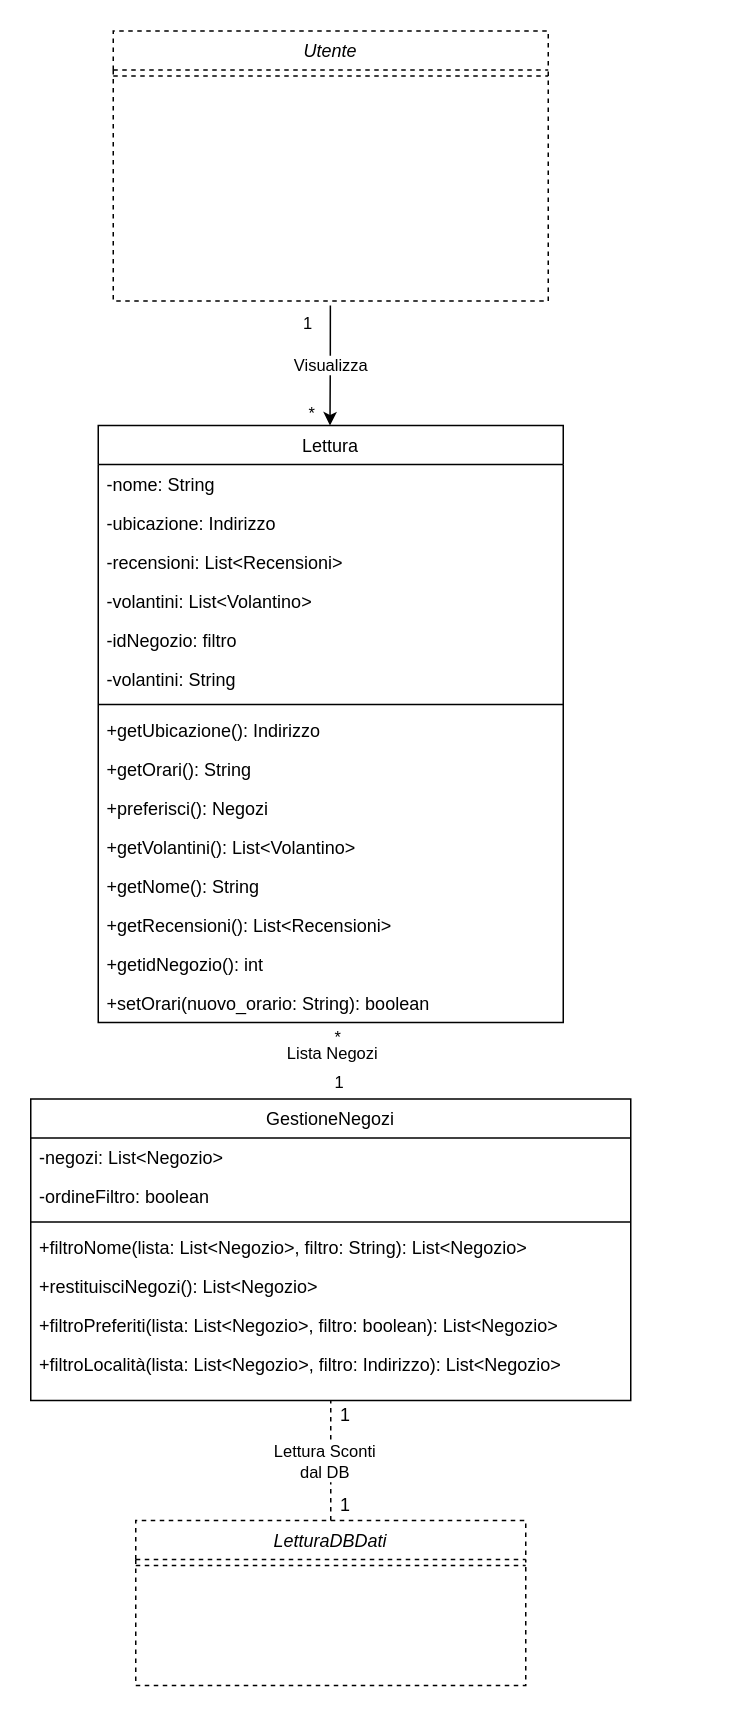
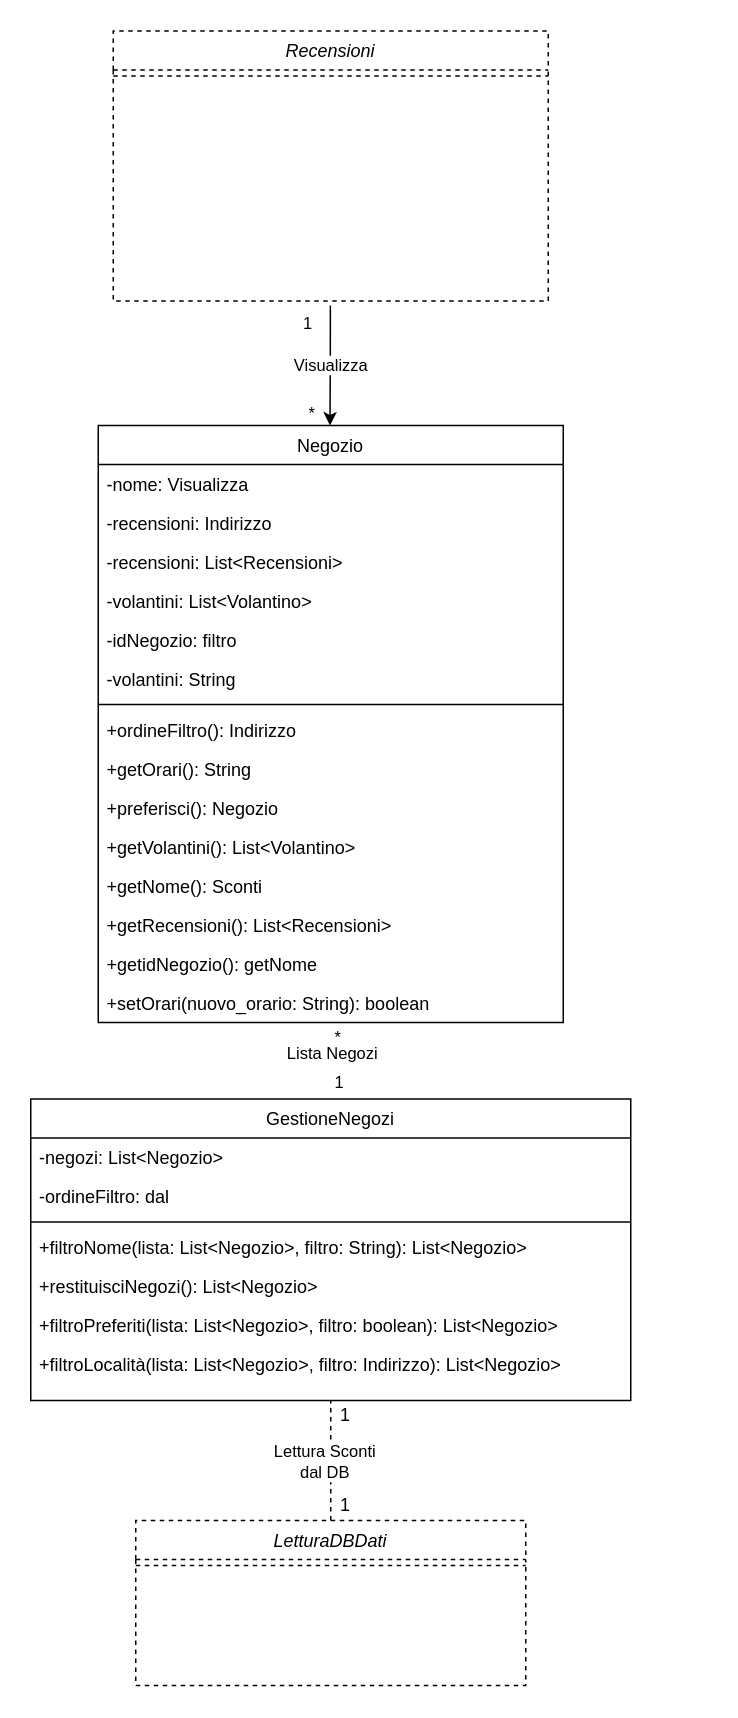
  <mxCell id="0" />
  <mxCell id="1" parent="0" />
- <mxCell id="2" value="Lettura" style="swimlane;fontStyle=0;align=center;verticalAlign=top;childLayout=stackLayout;horizontal=1;startSize=26;horizontalStack=0;resizeParent=1;resizeLast=0;collapsible=1;marginBottom=0;rounded=0;shadow=0;strokeWidth=1;" parent="1" vertex="1"><mxGeometry x="65" y="283" width="310" height="398" as="geometry"><mxRectangle x="-1070" y="-380" width="170" height="26" as="alternateBounds" /></mxGeometry></mxCell>
- <mxCell id="3" value="-nome: String" style="text;align=left;verticalAlign=top;spacingLeft=4;spacingRight=4;overflow=hidden;rotatable=0;points=[[0,0.5],[1,0.5]];portConstraint=eastwest;" parent="2" vertex="1"><mxGeometry y="26" width="310" height="26" as="geometry" /></mxCell>
- <mxCell id="4" value="-ubicazione: Indirizzo" style="text;align=left;verticalAlign=top;spacingLeft=4;spacingRight=4;overflow=hidden;rotatable=0;points=[[0,0.5],[1,0.5]];portConstraint=eastwest;" parent="2" vertex="1"><mxGeometry y="52" width="310" height="26" as="geometry" /></mxCell>
+ <mxCell id="2" value="Negozio" style="swimlane;fontStyle=0;align=center;verticalAlign=top;childLayout=stackLayout;horizontal=1;startSize=26;horizontalStack=0;resizeParent=1;resizeLast=0;collapsible=1;marginBottom=0;rounded=0;shadow=0;strokeWidth=1;" parent="1" vertex="1"><mxGeometry x="65" y="283" width="310" height="398" as="geometry"><mxRectangle x="-1070" y="-380" width="170" height="26" as="alternateBounds" /></mxGeometry></mxCell>
+ <mxCell id="3" value="-nome: Visualizza" style="text;align=left;verticalAlign=top;spacingLeft=4;spacingRight=4;overflow=hidden;rotatable=0;points=[[0,0.5],[1,0.5]];portConstraint=eastwest;" parent="2" vertex="1"><mxGeometry y="26" width="310" height="26" as="geometry" /></mxCell>
+ <mxCell id="4" value="-recensioni: Indirizzo" style="text;align=left;verticalAlign=top;spacingLeft=4;spacingRight=4;overflow=hidden;rotatable=0;points=[[0,0.5],[1,0.5]];portConstraint=eastwest;" parent="2" vertex="1"><mxGeometry y="52" width="310" height="26" as="geometry" /></mxCell>
  <mxCell id="5" value="-recensioni: List&lt;Recensioni&gt;" style="text;align=left;verticalAlign=top;spacingLeft=4;spacingRight=4;overflow=hidden;rotatable=0;points=[[0,0.5],[1,0.5]];portConstraint=eastwest;" parent="2" vertex="1"><mxGeometry y="78" width="310" height="26" as="geometry" /></mxCell>
  <mxCell id="6" value="-volantini: List&lt;Volantino&gt;" style="text;align=left;verticalAlign=top;spacingLeft=4;spacingRight=4;overflow=hidden;rotatable=0;points=[[0,0.5],[1,0.5]];portConstraint=eastwest;" parent="2" vertex="1"><mxGeometry y="104" width="310" height="26" as="geometry" /></mxCell>
  <mxCell id="7" value="-idNegozio: filtro" style="text;align=left;verticalAlign=top;spacingLeft=4;spacingRight=4;overflow=hidden;rotatable=0;points=[[0,0.5],[1,0.5]];portConstraint=eastwest;" vertex="1" parent="2"><mxGeometry y="130" width="310" height="26" as="geometry" /></mxCell>
  <mxCell id="8" value="-volantini: String" style="text;align=left;verticalAlign=top;spacingLeft=4;spacingRight=4;overflow=hidden;rotatable=0;points=[[0,0.5],[1,0.5]];portConstraint=eastwest;" parent="2" vertex="1"><mxGeometry y="156" width="310" height="26" as="geometry" /></mxCell>
  <mxCell id="9" value="" style="line;html=1;strokeWidth=1;align=left;verticalAlign=middle;spacingTop=-1;spacingLeft=3;spacingRight=3;rotatable=0;labelPosition=right;points=[];portConstraint=eastwest;" parent="2" vertex="1"><mxGeometry y="182" width="310" height="8" as="geometry" /></mxCell>
- <mxCell id="10" value="+getUbicazione(): Indirizzo" style="text;align=left;verticalAlign=top;spacingLeft=4;spacingRight=4;overflow=hidden;rotatable=0;points=[[0,0.5],[1,0.5]];portConstraint=eastwest;" parent="2" vertex="1"><mxGeometry y="190" width="310" height="26" as="geometry" /></mxCell>
+ <mxCell id="10" value="+ordineFiltro(): Indirizzo" style="text;align=left;verticalAlign=top;spacingLeft=4;spacingRight=4;overflow=hidden;rotatable=0;points=[[0,0.5],[1,0.5]];portConstraint=eastwest;" parent="2" vertex="1"><mxGeometry y="190" width="310" height="26" as="geometry" /></mxCell>
  <mxCell id="11" value="+getOrari(): String" style="text;align=left;verticalAlign=top;spacingLeft=4;spacingRight=4;overflow=hidden;rotatable=0;points=[[0,0.5],[1,0.5]];portConstraint=eastwest;" parent="2" vertex="1"><mxGeometry y="216" width="310" height="26" as="geometry" /></mxCell>
- <mxCell id="12" value="+preferisci(): Negozi" style="text;align=left;verticalAlign=top;spacingLeft=4;spacingRight=4;overflow=hidden;rotatable=0;points=[[0,0.5],[1,0.5]];portConstraint=eastwest;" parent="2" vertex="1"><mxGeometry y="242" width="310" height="26" as="geometry" /></mxCell>
+ <mxCell id="12" value="+preferisci(): Negozio" style="text;align=left;verticalAlign=top;spacingLeft=4;spacingRight=4;overflow=hidden;rotatable=0;points=[[0,0.5],[1,0.5]];portConstraint=eastwest;" parent="2" vertex="1"><mxGeometry y="242" width="310" height="26" as="geometry" /></mxCell>
  <mxCell id="13" value="+getVolantini(): List&lt;Volantino&gt;" style="text;align=left;verticalAlign=top;spacingLeft=4;spacingRight=4;overflow=hidden;rotatable=0;points=[[0,0.5],[1,0.5]];portConstraint=eastwest;" parent="2" vertex="1"><mxGeometry y="268" width="310" height="26" as="geometry" /></mxCell>
- <mxCell id="14" value="+getNome(): String" style="text;align=left;verticalAlign=top;spacingLeft=4;spacingRight=4;overflow=hidden;rotatable=0;points=[[0,0.5],[1,0.5]];portConstraint=eastwest;" vertex="1" parent="2"><mxGeometry y="294" width="310" height="26" as="geometry" /></mxCell>
+ <mxCell id="14" value="+getNome(): Sconti" style="text;align=left;verticalAlign=top;spacingLeft=4;spacingRight=4;overflow=hidden;rotatable=0;points=[[0,0.5],[1,0.5]];portConstraint=eastwest;" vertex="1" parent="2"><mxGeometry y="294" width="310" height="26" as="geometry" /></mxCell>
  <mxCell id="15" value="+getRecensioni(): List&lt;Recensioni&gt;" style="text;align=left;verticalAlign=top;spacingLeft=4;spacingRight=4;overflow=hidden;rotatable=0;points=[[0,0.5],[1,0.5]];portConstraint=eastwest;" vertex="1" parent="2"><mxGeometry y="320" width="310" height="26" as="geometry" /></mxCell>
- <mxCell id="16" value="+getidNegozio(): int" style="text;align=left;verticalAlign=top;spacingLeft=4;spacingRight=4;overflow=hidden;rotatable=0;points=[[0,0.5],[1,0.5]];portConstraint=eastwest;" vertex="1" parent="2"><mxGeometry y="346" width="310" height="26" as="geometry" /></mxCell>
+ <mxCell id="16" value="+getidNegozio(): getNome" style="text;align=left;verticalAlign=top;spacingLeft=4;spacingRight=4;overflow=hidden;rotatable=0;points=[[0,0.5],[1,0.5]];portConstraint=eastwest;" vertex="1" parent="2"><mxGeometry y="346" width="310" height="26" as="geometry" /></mxCell>
  <mxCell id="17" value="+setOrari(nuovo_orario: String): boolean" style="text;align=left;verticalAlign=top;spacingLeft=4;spacingRight=4;overflow=hidden;rotatable=0;points=[[0,0.5],[1,0.5]];portConstraint=eastwest;" parent="2" vertex="1"><mxGeometry y="372" width="310" height="26" as="geometry" /></mxCell>
  <mxCell id="18" value="GestioneNegozi" style="swimlane;fontStyle=0;align=center;verticalAlign=top;childLayout=stackLayout;horizontal=1;startSize=26;horizontalStack=0;resizeParent=1;resizeLast=0;collapsible=1;marginBottom=0;rounded=0;shadow=0;strokeWidth=1;" parent="1" vertex="1"><mxGeometry x="20" y="732" width="400" height="201" as="geometry"><mxRectangle x="-1290" y="119" width="170" height="26" as="alternateBounds" /></mxGeometry></mxCell>
  <mxCell id="19" value="-negozi: List&lt;Negozio&gt;" style="text;align=left;verticalAlign=top;spacingLeft=4;spacingRight=4;overflow=hidden;rotatable=0;points=[[0,0.5],[1,0.5]];portConstraint=eastwest;" parent="18" vertex="1"><mxGeometry y="26" width="400" height="26" as="geometry" /></mxCell>
- <mxCell id="20" value="-ordineFiltro: boolean" style="text;align=left;verticalAlign=top;spacingLeft=4;spacingRight=4;overflow=hidden;rotatable=0;points=[[0,0.5],[1,0.5]];portConstraint=eastwest;" parent="18" vertex="1"><mxGeometry y="52" width="400" height="26" as="geometry" /></mxCell>
+ <mxCell id="20" value="-ordineFiltro: dal" style="text;align=left;verticalAlign=top;spacingLeft=4;spacingRight=4;overflow=hidden;rotatable=0;points=[[0,0.5],[1,0.5]];portConstraint=eastwest;" parent="18" vertex="1"><mxGeometry y="52" width="400" height="26" as="geometry" /></mxCell>
  <mxCell id="21" value="" style="line;html=1;strokeWidth=1;align=left;verticalAlign=middle;spacingTop=-1;spacingLeft=3;spacingRight=3;rotatable=0;labelPosition=right;points=[];portConstraint=eastwest;" parent="18" vertex="1"><mxGeometry y="78" width="400" height="8" as="geometry" /></mxCell>
  <mxCell id="22" value="+filtroNome(lista: List&lt;Negozio&gt;, filtro: String): List&lt;Negozio&gt;" style="text;align=left;verticalAlign=top;spacingLeft=4;spacingRight=4;overflow=hidden;rotatable=0;points=[[0,0.5],[1,0.5]];portConstraint=eastwest;" parent="18" vertex="1"><mxGeometry y="86" width="400" height="26" as="geometry" /></mxCell>
  <mxCell id="23" value="+restituisciNegozi(): List&lt;Negozio&gt;" style="text;align=left;verticalAlign=top;spacingLeft=4;spacingRight=4;overflow=hidden;rotatable=0;points=[[0,0.5],[1,0.5]];portConstraint=eastwest;" parent="18" vertex="1"><mxGeometry y="112" width="400" height="26" as="geometry" /></mxCell>
  <mxCell id="24" value="+filtroPreferiti(lista: List&lt;Negozio&gt;, filtro: boolean): List&lt;Negozio&gt;" style="text;align=left;verticalAlign=top;spacingLeft=4;spacingRight=4;overflow=hidden;rotatable=0;points=[[0,0.5],[1,0.5]];portConstraint=eastwest;" parent="18" vertex="1"><mxGeometry y="138" width="400" height="26" as="geometry" /></mxCell>
  <mxCell id="25" value="+filtroLocalità(lista: List&lt;Negozio&gt;, filtro: Indirizzo): List&lt;Negozio&gt;" style="text;align=left;verticalAlign=top;spacingLeft=4;spacingRight=4;overflow=hidden;rotatable=0;points=[[0,0.5],[1,0.5]];portConstraint=eastwest;" parent="18" vertex="1"><mxGeometry y="164" width="400" height="26" as="geometry" /></mxCell>
- <mxCell id="26" value="Utente" style="swimlane;fontStyle=2;align=center;verticalAlign=top;childLayout=stackLayout;horizontal=1;startSize=26;horizontalStack=0;resizeParent=1;resizeLast=0;collapsible=1;marginBottom=0;rounded=0;shadow=0;strokeWidth=1;dashed=1;" parent="1" vertex="1"><mxGeometry x="75" y="20" width="290" height="180" as="geometry"><mxRectangle x="960" y="120" width="160" height="26" as="alternateBounds" /></mxGeometry></mxCell>
+ <mxCell id="26" value="Recensioni" style="swimlane;fontStyle=2;align=center;verticalAlign=top;childLayout=stackLayout;horizontal=1;startSize=26;horizontalStack=0;resizeParent=1;resizeLast=0;collapsible=1;marginBottom=0;rounded=0;shadow=0;strokeWidth=1;dashed=1;" parent="1" vertex="1"><mxGeometry x="75" y="20" width="290" height="180" as="geometry"><mxRectangle x="960" y="120" width="160" height="26" as="alternateBounds" /></mxGeometry></mxCell>
  <mxCell id="27" value="" style="line;html=1;strokeWidth=1;align=left;verticalAlign=middle;spacingTop=-1;spacingLeft=3;spacingRight=3;rotatable=0;labelPosition=right;points=[];portConstraint=eastwest;dashed=1;" parent="26" vertex="1"><mxGeometry y="26" width="290" height="8" as="geometry" /></mxCell>
  <mxCell id="28" value="LetturaDBDati" style="swimlane;fontStyle=2;align=center;verticalAlign=top;childLayout=stackLayout;horizontal=1;startSize=26;horizontalStack=0;resizeParent=1;resizeLast=0;collapsible=1;marginBottom=0;rounded=0;shadow=0;strokeWidth=1;dashed=1;" parent="1" vertex="1"><mxGeometry x="90" y="1013" width="260" height="110" as="geometry"><mxRectangle x="-140" y="400" width="160" height="26" as="alternateBounds" /></mxGeometry></mxCell>
  <mxCell id="29" value="" style="line;html=1;strokeWidth=1;align=left;verticalAlign=middle;spacingTop=-1;spacingLeft=3;spacingRight=3;rotatable=0;labelPosition=right;points=[];portConstraint=eastwest;dashed=1;" parent="28" vertex="1"><mxGeometry y="26" width="260" height="8" as="geometry" /></mxCell>
  <mxCell id="30" value="Lista Negozi" style="edgeLabel;resizable=0;html=1;align=center;verticalAlign=middle;" parent="1" connectable="0" vertex="1"><mxGeometry x="210" y="702.996" as="geometry"><mxPoint x="10" y="-1" as="offset" /></mxGeometry></mxCell>
  <mxCell id="31" value="*" style="edgeLabel;resizable=0;html=1;align=left;verticalAlign=bottom;" parent="1" connectable="0" vertex="1"><mxGeometry x="470" y="573" as="geometry"><mxPoint x="-249" y="126" as="offset" /></mxGeometry></mxCell>
  <mxCell id="32" value="1" style="edgeLabel;resizable=0;html=1;align=left;verticalAlign=bottom;" parent="1" connectable="0" vertex="1"><mxGeometry x="470" y="603" as="geometry"><mxPoint x="-249" y="126" as="offset" /></mxGeometry></mxCell>
  <mxCell id="33" style="edgeStyle=orthogonalEdgeStyle;rounded=0;orthogonalLoop=1;jettySize=auto;html=1;startArrow=none;startFill=0;endArrow=none;endFill=0;entryX=0.5;entryY=1;entryDx=0;entryDy=0;exitX=0.5;exitY=0;exitDx=0;exitDy=0;dashed=1;" parent="1" source="28" target="18" edge="1"><mxGeometry relative="1" as="geometry"><mxPoint x="220" y="1053" as="sourcePoint" /><mxPoint x="360" y="903" as="targetPoint" /><Array as="points" /></mxGeometry></mxCell>
  <mxCell id="34" value="Lettura Sconti&lt;br&gt;dal DB" style="edgeLabel;resizable=0;html=1;align=center;verticalAlign=middle;" parent="1" connectable="0" vertex="1"><mxGeometry x="260" y="383" as="geometry"><mxPoint x="-45" y="590" as="offset" /></mxGeometry></mxCell>
  <mxCell id="35" value="1" style="text;html=1;strokeColor=none;fillColor=none;align=center;verticalAlign=middle;whiteSpace=wrap;rounded=0;" parent="1" vertex="1"><mxGeometry x="210" y="993" width="40" height="20" as="geometry" /></mxCell>
  <mxCell id="36" value="" style="endArrow=classic;html=1;entryX=0.5;entryY=0;entryDx=0;entryDy=0;edgeStyle=orthogonalEdgeStyle;rounded=0;" parent="1" edge="1"><mxGeometry relative="1" as="geometry"><mxPoint x="219.74" y="203" as="sourcePoint" /><mxPoint x="219.5" y="283" as="targetPoint" /><Array as="points"><mxPoint x="219.74" y="243" /></Array></mxGeometry></mxCell>
  <mxCell id="37" value="Visualizza" style="edgeLabel;resizable=0;html=1;align=center;verticalAlign=middle;" parent="36" connectable="0" vertex="1"><mxGeometry relative="1" as="geometry" /></mxCell>
  <mxCell id="38" value="1" style="edgeLabel;resizable=0;html=1;align=left;verticalAlign=bottom;" parent="36" connectable="0" vertex="1"><mxGeometry x="-1" relative="1" as="geometry"><mxPoint x="-20" y="20" as="offset" /></mxGeometry></mxCell>
  <mxCell id="39" value="*" style="edgeLabel;resizable=0;html=1;align=right;verticalAlign=bottom;" parent="36" connectable="0" vertex="1"><mxGeometry x="1" relative="1" as="geometry"><mxPoint x="-10" as="offset" /></mxGeometry></mxCell>
  <mxCell id="40" value="1" style="text;html=1;strokeColor=none;fillColor=none;align=center;verticalAlign=middle;whiteSpace=wrap;rounded=0;" parent="1" vertex="1"><mxGeometry x="210" y="933" width="40" height="20" as="geometry" /></mxCell>
